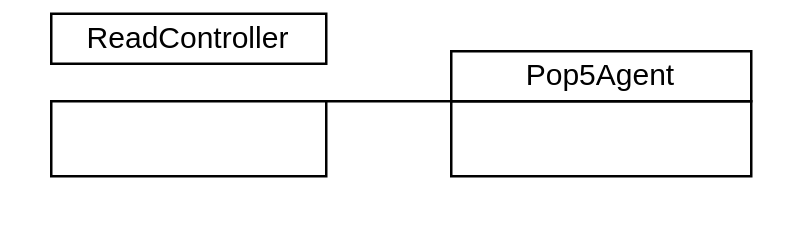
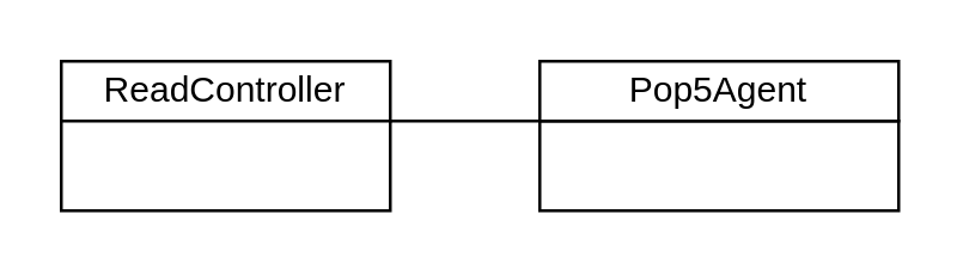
  <mxCell id="0" />
  <mxCell id="1" parent="0" />
- <mxCell id="2" value="ReadController" style="rounded=0;whiteSpace=wrap;html=1;" vertex="1" parent="1"><mxGeometry x="20" y="5" width="110" height="20" as="geometry" /></mxCell>
+ <mxCell id="2" value="ReadController" style="rounded=0;whiteSpace=wrap;html=1;" vertex="1" parent="1"><mxGeometry x="20" y="20" width="110" height="20" as="geometry" /></mxCell>
  <mxCell id="3" value="" style="rounded=0;whiteSpace=wrap;html=1;" vertex="1" parent="1"><mxGeometry x="20" y="40" width="110" height="30" as="geometry" /></mxCell>
  <mxCell id="4" value="" style="rounded=0;whiteSpace=wrap;html=1;" vertex="1" parent="1"><mxGeometry x="180" y="40" width="120" height="30" as="geometry" /></mxCell>
  <mxCell id="5" value="Pop5Agent" style="rounded=0;whiteSpace=wrap;html=1;" vertex="1" parent="1"><mxGeometry x="180" y="20" width="120" height="20" as="geometry" /></mxCell>
  <mxCell id="6" value="" style="endArrow=none;html=1;rounded=0;entryX=0;entryY=0;entryDx=0;entryDy=0;exitX=1;exitY=0;exitDx=0;exitDy=0;" edge="1" parent="1" source="3" target="4"><mxGeometry width="50" height="50" relative="1" as="geometry"><mxPoint x="120" y="50" as="sourcePoint" /><mxPoint x="170" y="0" as="targetPoint" /></mxGeometry></mxCell>
